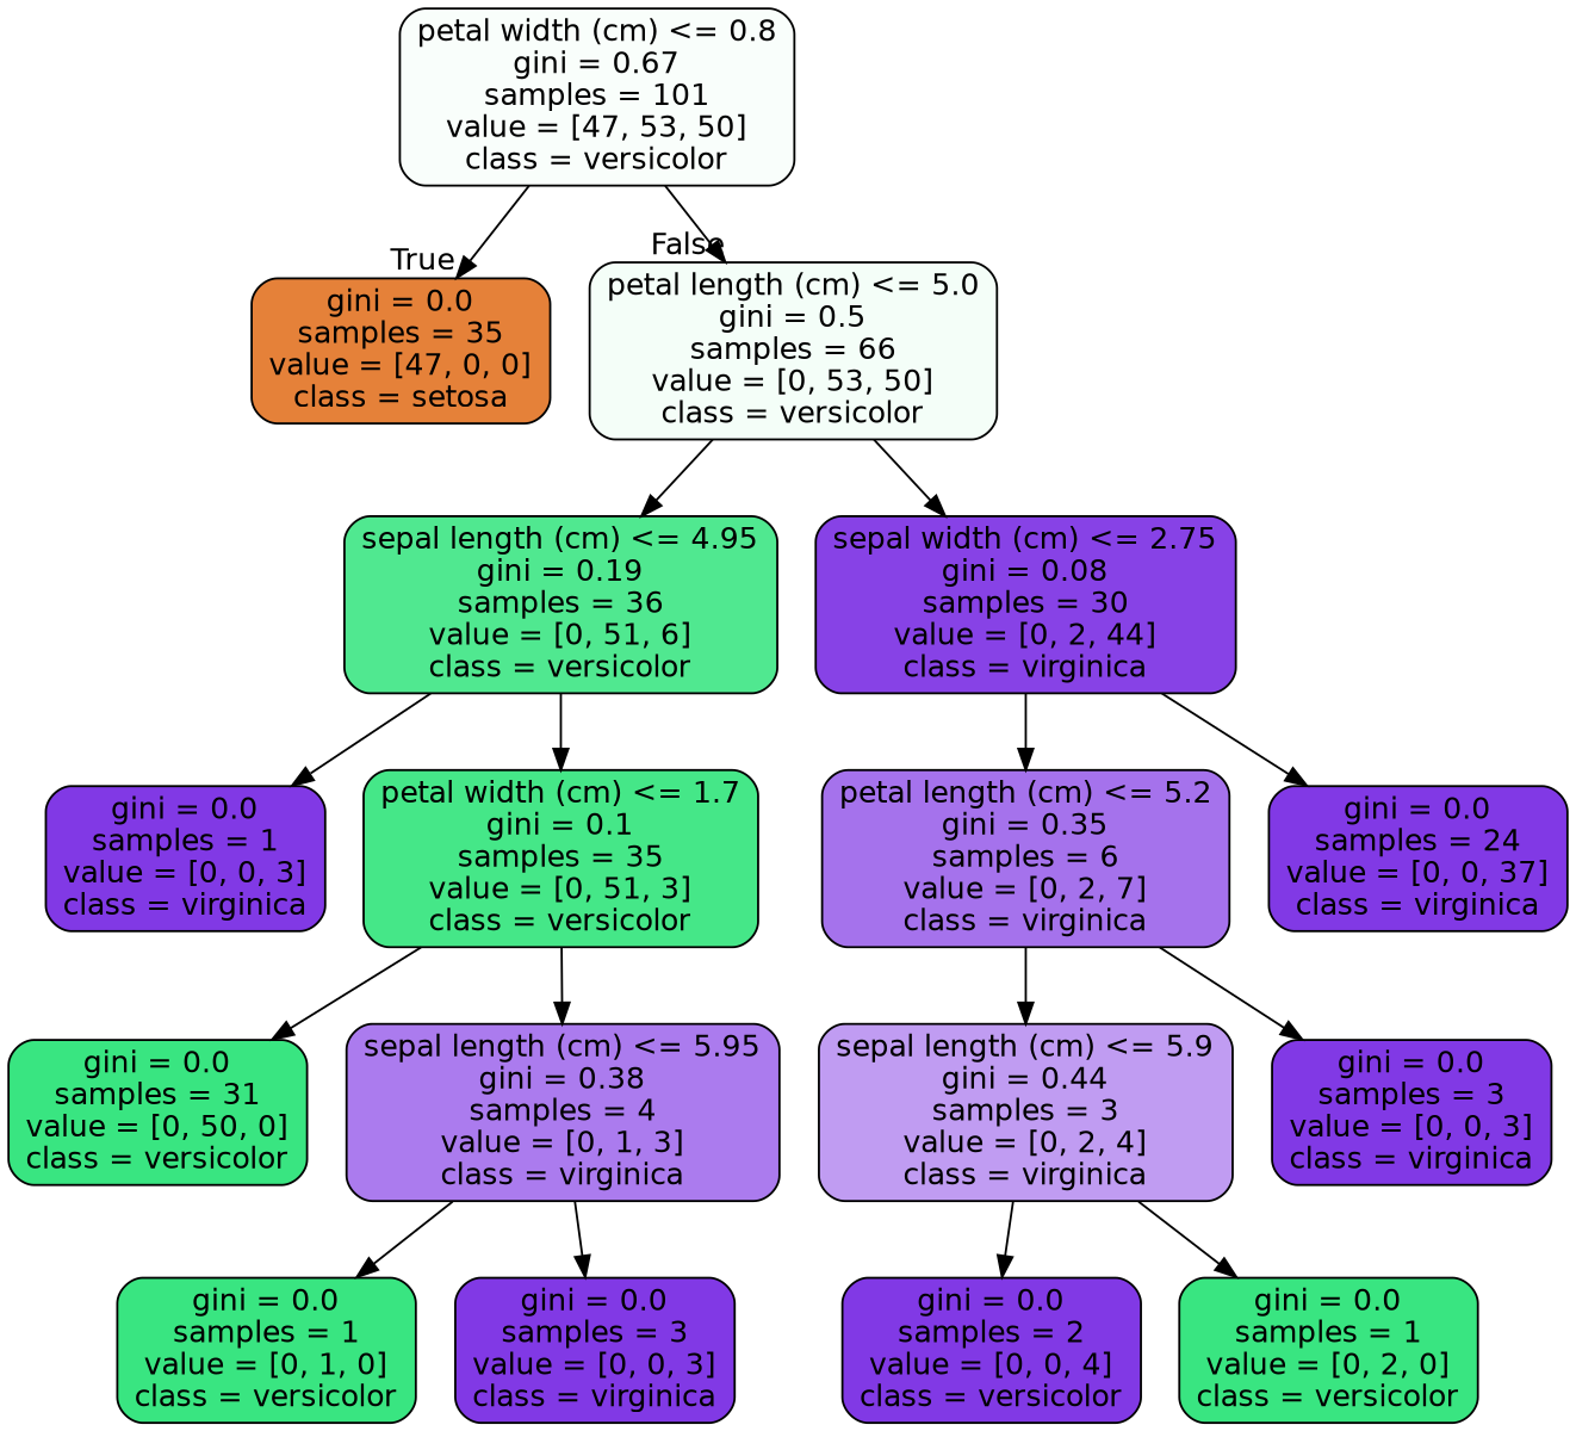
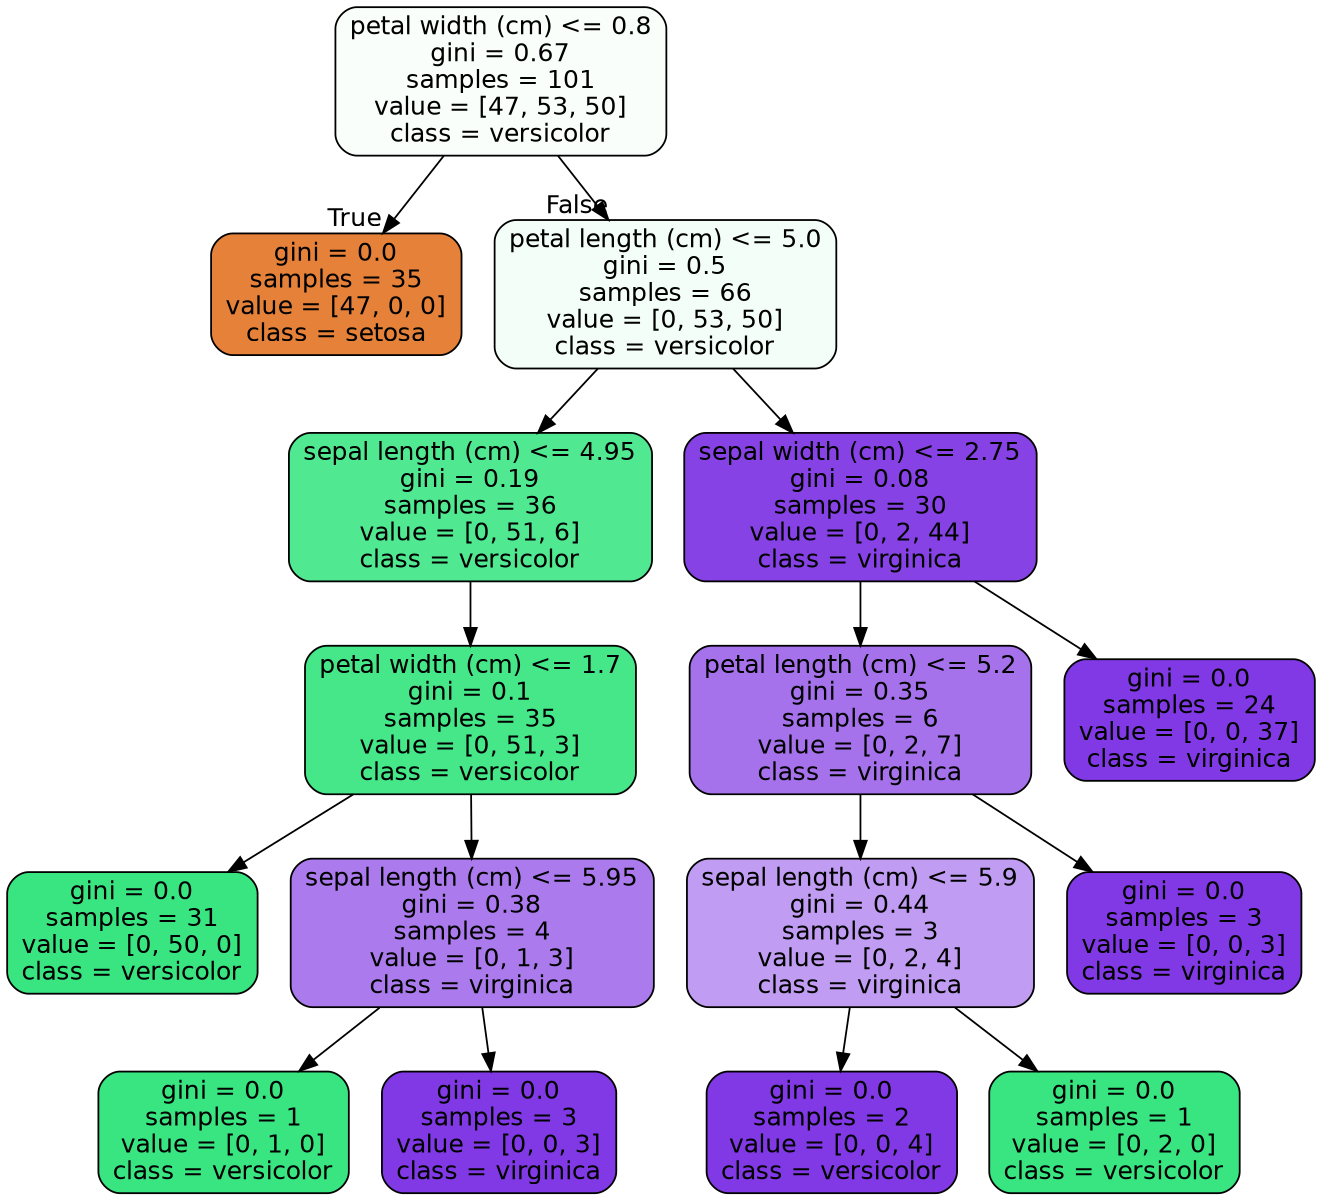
  digraph {
    node [color=black fillcolor="#8139e5" fontname=helvetica shape=box style="filled, rounded"]
    edge [fontname=helvetica]
    n1 [fillcolor="#f9fefb" label="petal width (cm) <= 0.8\ngini = 0.67\nsamples = 101\nvalue = [47, 53, 50]\nclass = versicolor"]
    n2 [fillcolor="#e58139" label="gini = 0.0\nsamples = 35\nvalue = [47, 0, 0]\nclass = setosa"]
    n3 [fillcolor="#f4fef8" label="petal length (cm) <= 5.0\ngini = 0.5\nsamples = 66\nvalue = [0, 53, 50]\nclass = versicolor"]
    n4 [fillcolor="#50e890" label="sepal length (cm) <= 4.95\ngini = 0.19\nsamples = 36\nvalue = [0, 51, 6]\nclass = versicolor"]
    n5 [fillcolor="#8742e6" label="sepal width (cm) <= 2.75\ngini = 0.08\nsamples = 30\nvalue = [0, 2, 44]\nclass = virginica"]
-   n6 [label="gini = 0.0\nsamples = 1\nvalue = [0, 0, 3]\nclass = virginica"]
    n7 [fillcolor="#45e788" label="petal width (cm) <= 1.7\ngini = 0.1\nsamples = 35\nvalue = [0, 51, 3]\nclass = versicolor"]
    n8 [fillcolor="#a572ec" label="petal length (cm) <= 5.2\ngini = 0.35\nsamples = 6\nvalue = [0, 2, 7]\nclass = virginica"]
    n9 [label="gini = 0.0\nsamples = 24\nvalue = [0, 0, 37]\nclass = virginica"]
    n10 [fillcolor="#39e581" label="gini = 0.0\nsamples = 31\nvalue = [0, 50, 0]\nclass = versicolor"]
    n11 [fillcolor="#ab7bee" label="sepal length (cm) <= 5.95\ngini = 0.38\nsamples = 4\nvalue = [0, 1, 3]\nclass = virginica"]
    n12 [fillcolor="#39e581" label="gini = 0.0\nsamples = 1\nvalue = [0, 1, 0]\nclass = versicolor"]
    n13 [label="gini = 0.0\nsamples = 3\nvalue = [0, 0, 3]\nclass = virginica"]
    n14 [fillcolor="#c09cf2" label="sepal length (cm) <= 5.9\ngini = 0.44\nsamples = 3\nvalue = [0, 2, 4]\nclass = virginica"]
    n15 [label="gini = 0.0\nsamples = 3\nvalue = [0, 0, 3]\nclass = virginica"]
    n16 [label="gini = 0.0\nsamples = 2\nvalue = [0, 0, 4]\nclass = versicolor"]
    n17 [fillcolor="#39e581" label="gini = 0.0\nsamples = 1\nvalue = [0, 2, 0]\nclass = versicolor"]
    n1 -> n2 [headlabel=True labelangle=45 labeldistance=2.5]
    n1 -> n3 [headlabel=False labelangle=-45 labeldistance=2.5]
    n3 -> n4
    n3 -> n5
-   n4 -> n6
    n4 -> n7
    n5 -> n8
    n5 -> n9
    n7 -> n10
    n7 -> n11
    n8 -> n14
    n8 -> n15
    n11 -> n12
    n11 -> n13
    n14 -> n16
    n14 -> n17
  }
